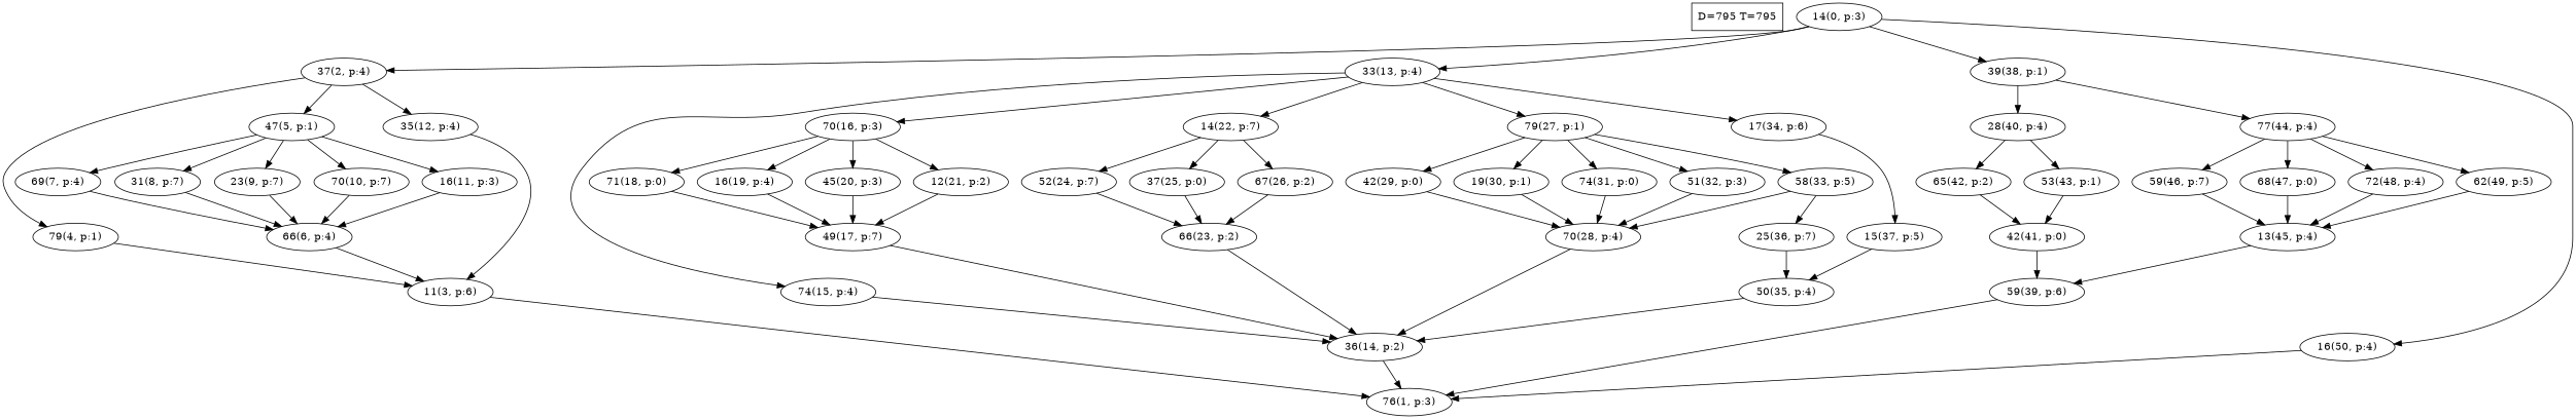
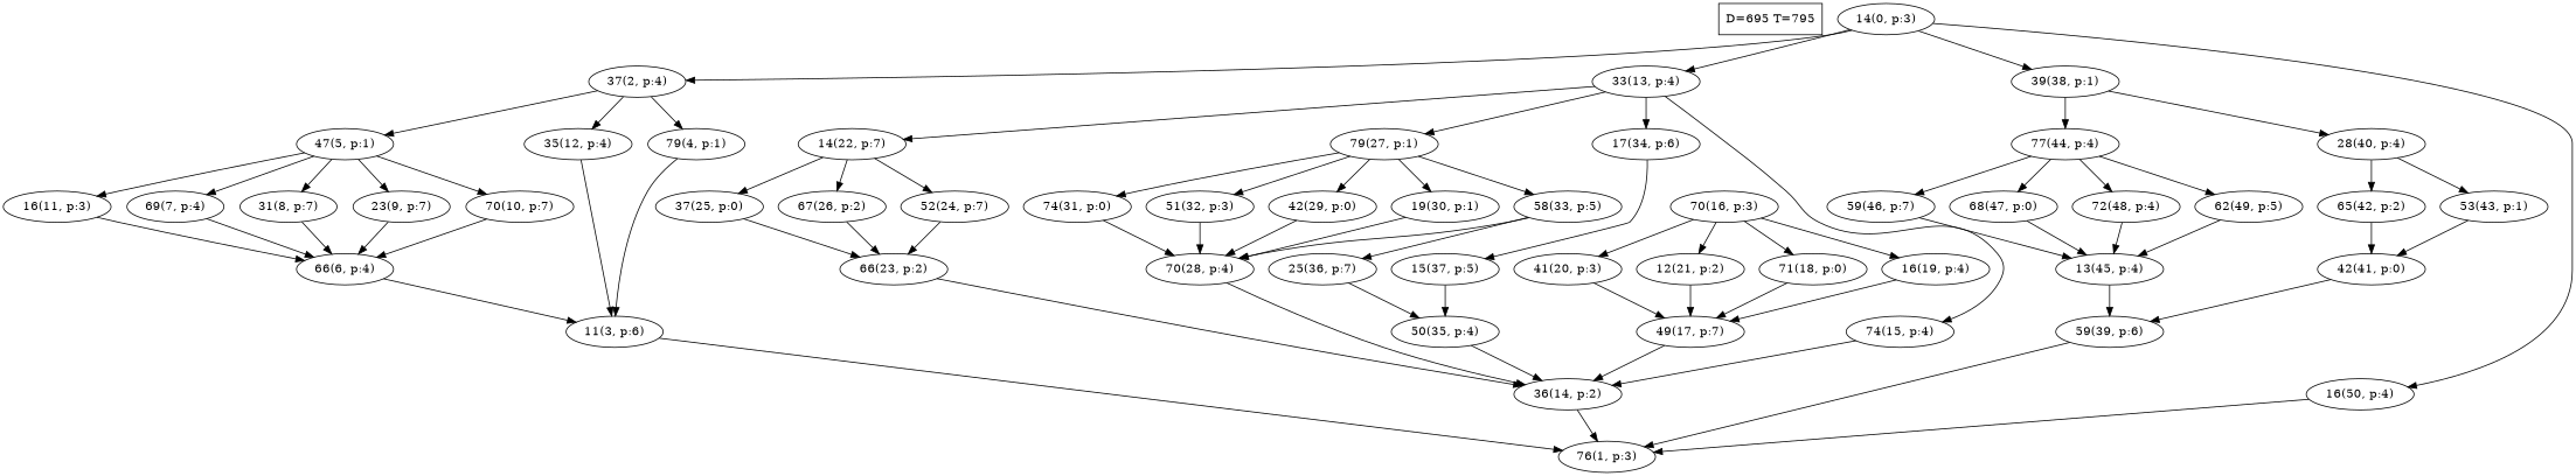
  digraph {
-   n1 [label="D=795 T=795" shape=box]
+   n1 [label="D=695 T=795" shape=box]
    n2 [label="14(0, p:3)"]
    n3 [label="37(2, p:4)"]
    n4 [label="33(13, p:4)"]
    n5 [label="39(38, p:1)"]
    n6 [label="16(50, p:4)"]
    n7 [label="79(4, p:1)"]
    n8 [label="47(5, p:1)"]
    n9 [label="35(12, p:4)"]
    n10 [label="74(15, p:4)"]
    n11 [label="70(16, p:3)"]
    n12 [label="14(22, p:7)"]
    n13 [label="79(27, p:1)"]
    n14 [label="17(34, p:6)"]
    n15 [label="28(40, p:4)"]
    n16 [label="77(44, p:4)"]
    n17 [label="76(1, p:3)"]
    n18 [label="11(3, p:6)"]
    n19 [label="69(7, p:4)"]
    n20 [label="31(8, p:7)"]
    n21 [label="23(9, p:7)"]
    n22 [label="70(10, p:7)"]
    n23 [label="16(11, p:3)"]
    n24 [label="66(6, p:4)"]
    n25 [label="36(14, p:2)"]
    n26 [label="71(18, p:0)"]
    n27 [label="16(19, p:4)"]
-   n28 [label="45(20, p:3)"]
+   n28 [label="41(20, p:3)"]
    n29 [label="12(21, p:2)"]
    n30 [label="52(24, p:7)"]
    n31 [label="37(25, p:0)"]
    n32 [label="67(26, p:2)"]
    n33 [label="42(29, p:0)"]
    n34 [label="19(30, p:1)"]
    n35 [label="74(31, p:0)"]
    n36 [label="51(32, p:3)"]
    n37 [label="58(33, p:5)"]
    n38 [label="15(37, p:5)"]
    n39 [label="49(17, p:7)"]
    n40 [label="66(23, p:2)"]
    n41 [label="70(28, p:4)"]
    n42 [label="25(36, p:7)"]
    n43 [label="50(35, p:4)"]
    n44 [label="65(42, p:2)"]
    n45 [label="53(43, p:1)"]
    n46 [label="59(46, p:7)"]
    n47 [label="68(47, p:0)"]
    n48 [label="72(48, p:4)"]
    n49 [label="62(49, p:5)"]
    n50 [label="59(39, p:6)"]
    n51 [label="42(41, p:0)"]
    n52 [label="13(45, p:4)"]
    n2 -> n3
    n2 -> n4
    n2 -> n5
    n2 -> n6
    n3 -> n7
    n3 -> n8
    n3 -> n9
    n4 -> n10
-   n4 -> n11
    n4 -> n12
    n4 -> n13
    n4 -> n14
    n5 -> n15
    n5 -> n16
    n6 -> n17
    n7 -> n18
    n8 -> n19
    n8 -> n20
    n8 -> n21
    n8 -> n22
    n8 -> n23
    n9 -> n18
    n10 -> n25
    n11 -> n26
    n11 -> n27
    n11 -> n28
    n11 -> n29
    n12 -> n30
    n12 -> n31
    n12 -> n32
    n13 -> n33
    n13 -> n34
    n13 -> n35
    n13 -> n36
    n13 -> n37
    n14 -> n38
    n15 -> n44
    n15 -> n45
    n16 -> n46
    n16 -> n47
    n16 -> n48
    n16 -> n49
    n18 -> n17
    n19 -> n24
    n20 -> n24
    n21 -> n24
    n22 -> n24
    n23 -> n24
    n24 -> n18
    n25 -> n17
    n26 -> n39
    n27 -> n39
    n28 -> n39
    n29 -> n39
    n30 -> n40
    n31 -> n40
    n32 -> n40
    n33 -> n41
    n34 -> n41
    n35 -> n41
    n36 -> n41
    n37 -> n41
    n37 -> n42
    n38 -> n43
    n39 -> n25
    n40 -> n25
    n41 -> n25
    n42 -> n43
    n43 -> n25
    n44 -> n51
    n45 -> n51
    n46 -> n52
    n47 -> n52
    n48 -> n52
    n49 -> n52
    n50 -> n17
    n51 -> n50
    n52 -> n50
  }
